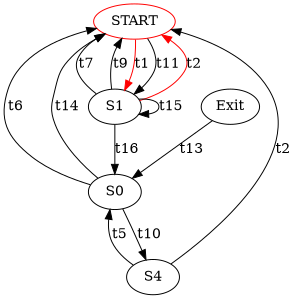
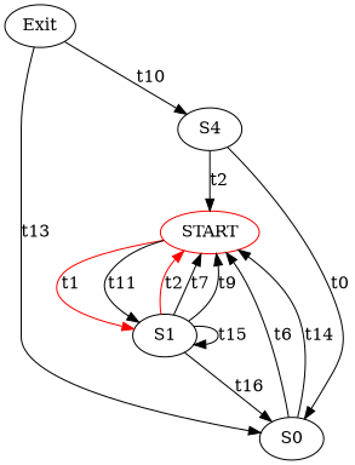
  digraph {
    START [color=red]
    S1
    n3 [label=S0]
    S4
    Exit
    START -> S1 [color=red label=t1]
    START -> S1 [label=t11]
    S1 -> START [color=red label=t2]
    S1 -> START [label=t7]
    S1 -> START [label=t9]
    S1 -> S1 [label=t15]
    S1 -> n3 [label=t16]
    n3 -> START [label=t6]
    n3 -> START [label=t14]
-   n3 -> S4 [label=t10]
+   Exit -> S4 [label=t10]
    S4 -> START [label=t2]
-   S4 -> n3 [label=t5]
+   S4 -> n3 [label=t0]
    Exit -> n3 [label=t13]
  }
